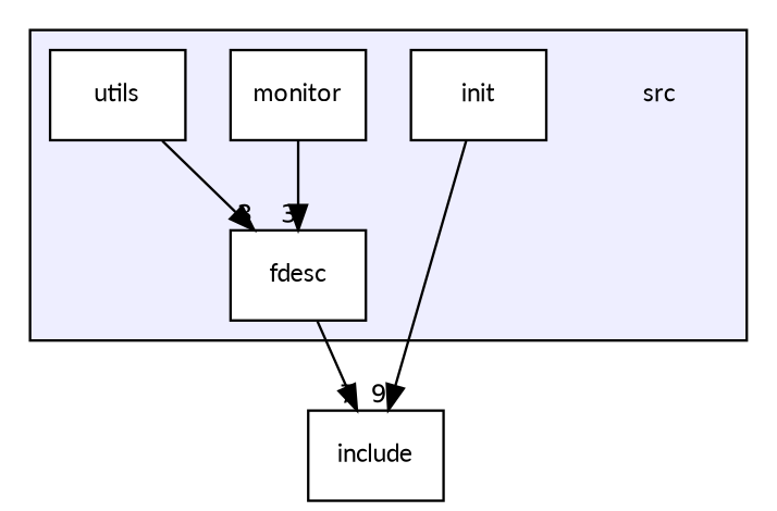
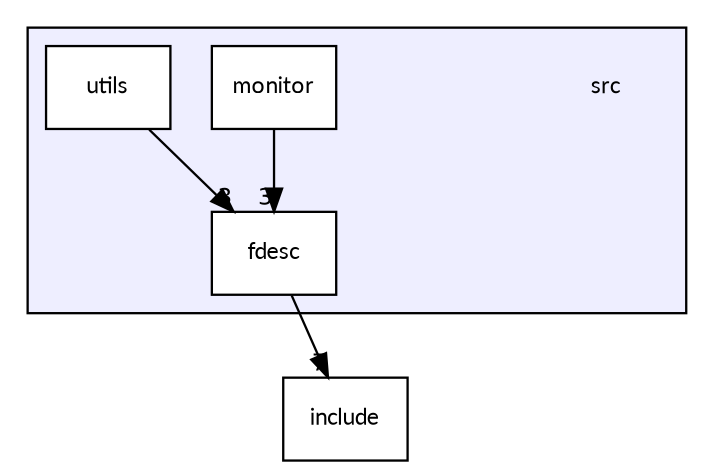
  digraph {
    compound=true
    fontname=Lato
    node [fontname=Lato fontsize=10 shape=box color=black fillcolor=white style=filled]
    edge [fontname=Lato headlabel=3 labeldistance=1.5 labelfontname=Helvetica labelfontsize=10]
    n1 [label=src shape=plaintext color="" fillcolor="" style=""]
    n2 [label=fdesc]
-   n3 [label=init]
    n4 [label=monitor]
    n5 [label=utils]
    n6 [label=include color="" fillcolor="" style=""]
    subgraph cluster_1 {
      bgcolor="#eeeeff"
      pencolor=black
      n1
      n2
-     n3
      n4
      n5
    }
    n2 -> n6 [headlabel=7]
-   n3 -> n6 [headlabel=9]
    n4 -> n2
    n5 -> n2
  }
